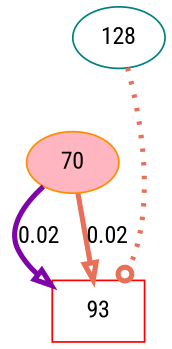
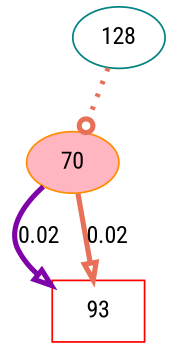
  digraph {
    fontname="Roboto Condensed"
    node [fillcolor=white fontname="Roboto Condensed" shape=ellipse style=filled]
    edge [arrowhead=onormal color="#e87059" fontname="Roboto Condensed" penwidth=3 style=bold]
    70 [color=darkorange fillcolor=lightpink]
    93 [color=red shape=box]
    128 [color=teal]
    70 -> 93 [color="#7e03a8" label=0.02]
    70 -> 93 [label=0.02]
-   128 -> 93 [arrowhead=odot style=dotted]
+   128 -> 70 [arrowhead=odot style=dotted]
  }
